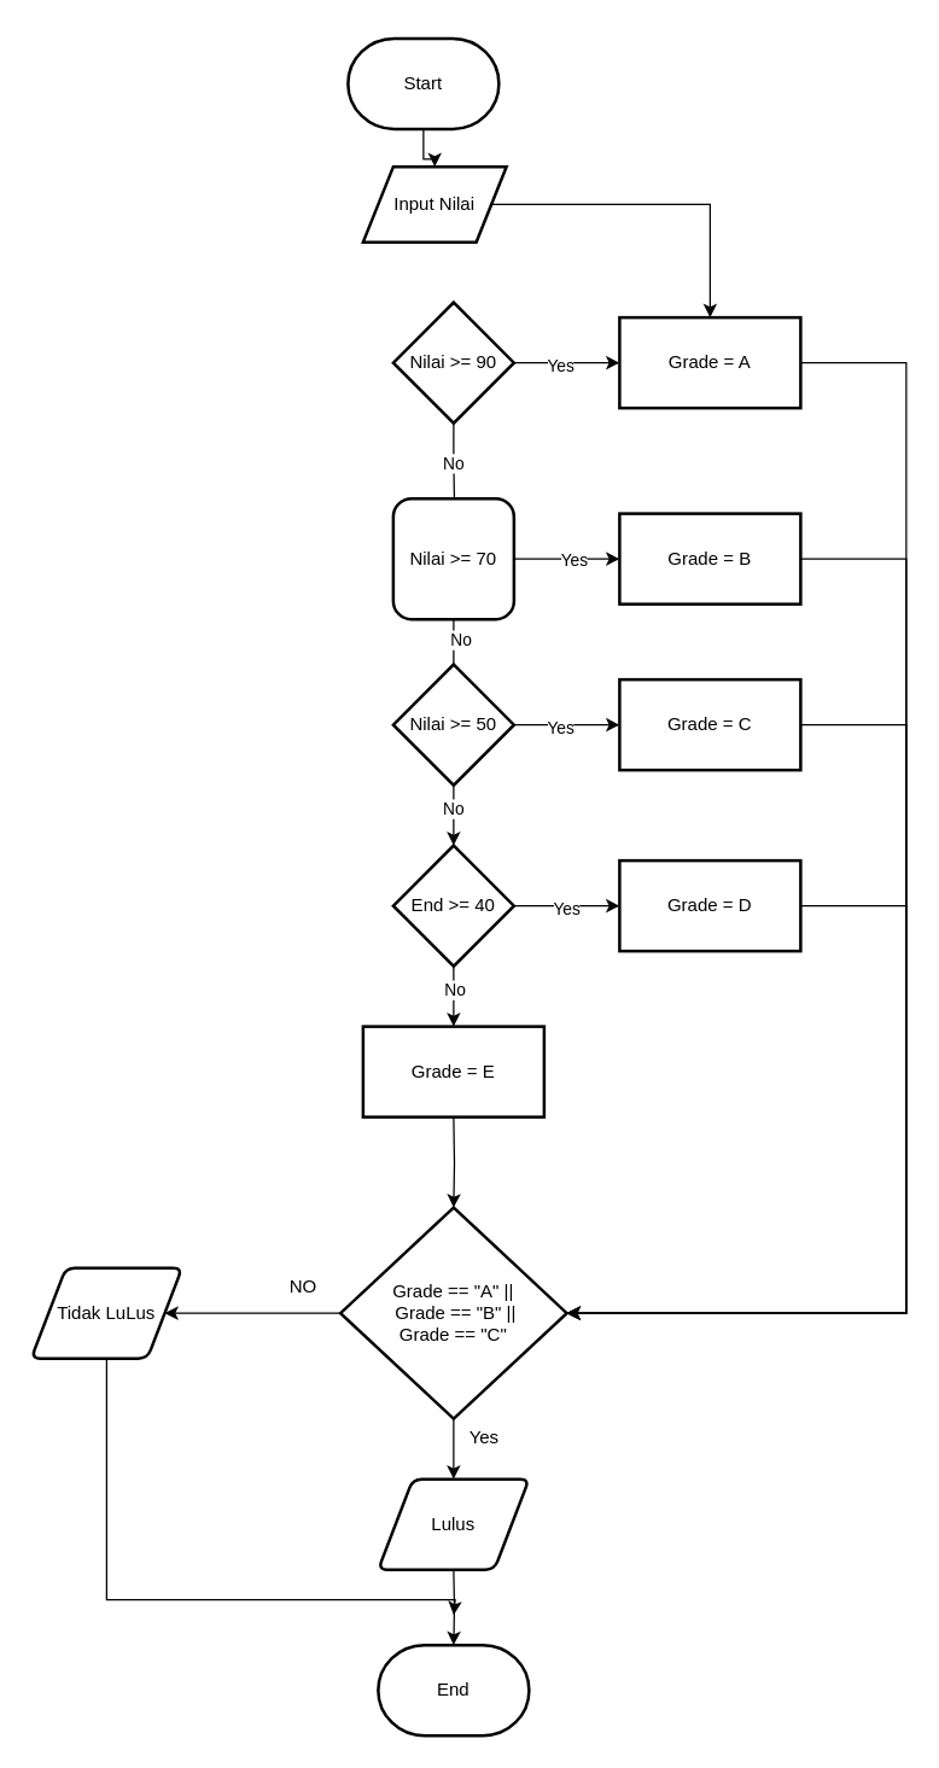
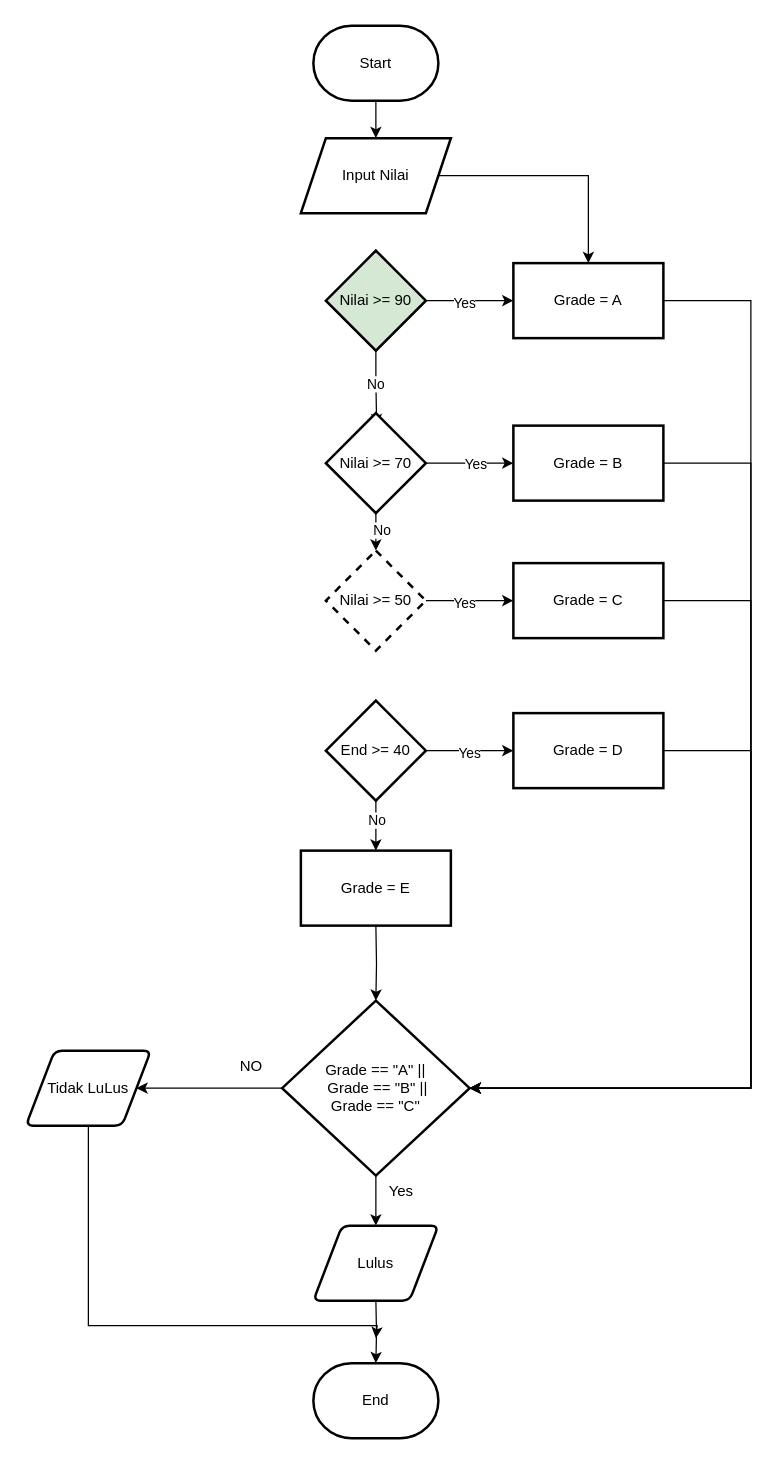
  <mxCell id="0" />
  <mxCell id="1" parent="0" />
  <mxCell id="2" value="" style="edgeStyle=orthogonalEdgeStyle;rounded=0;orthogonalLoop=1;jettySize=auto;html=1;" edge="1" parent="1" source="3" target="6"><mxGeometry relative="1" as="geometry" /></mxCell>
- <mxCell id="3" value="Start" style="strokeWidth=2;html=1;shape=mxgraph.flowchart.terminator;whiteSpace=wrap;" vertex="1" parent="1"><mxGeometry x="230" y="25" width="100" height="60" as="geometry" /></mxCell>
+ <mxCell id="3" value="Start" style="strokeWidth=2;html=1;shape=mxgraph.flowchart.terminator;whiteSpace=wrap;" vertex="1" parent="1"><mxGeometry x="250" y="20" width="100" height="60" as="geometry" /></mxCell>
  <mxCell id="4" value="End" style="strokeWidth=2;html=1;shape=mxgraph.flowchart.terminator;whiteSpace=wrap;" vertex="1" parent="1"><mxGeometry x="250" y="1090" width="100" height="60" as="geometry" /></mxCell>
  <mxCell id="5" value="" style="edgeStyle=orthogonalEdgeStyle;rounded=0;orthogonalLoop=1;jettySize=auto;html=1;" edge="1" parent="1" source="6" target="41"><mxGeometry relative="1" as="geometry" /></mxCell>
- <mxCell id="6" value="Input Nilai" style="shape=parallelogram;perimeter=parallelogramPerimeter;whiteSpace=wrap;html=1;fixedSize=1;strokeWidth=2;" vertex="1" parent="1"><mxGeometry x="240" y="110" width="95" height="50" as="geometry" /></mxCell>
+ <mxCell id="6" value="Input Nilai" style="shape=parallelogram;perimeter=parallelogramPerimeter;whiteSpace=wrap;html=1;fixedSize=1;strokeWidth=2;" vertex="1" parent="1"><mxGeometry x="240" y="110" width="120" height="60" as="geometry" /></mxCell>
  <mxCell id="7" value="" style="edgeStyle=orthogonalEdgeStyle;rounded=0;orthogonalLoop=1;jettySize=auto;html=1;" edge="1" parent="1" source="11"><mxGeometry relative="1" as="geometry"><mxPoint x="410" y="240" as="targetPoint" /></mxGeometry></mxCell>
  <mxCell id="8" value="Yes" style="edgeLabel;html=1;align=center;verticalAlign=middle;resizable=0;points=[];" vertex="1" connectable="0" parent="7"><mxGeometry x="-0.152" y="-1" relative="1" as="geometry"><mxPoint as="offset" /></mxGeometry></mxCell>
  <mxCell id="9" style="edgeStyle=orthogonalEdgeStyle;rounded=0;orthogonalLoop=1;jettySize=auto;html=1;exitX=0.5;exitY=1;exitDx=0;exitDy=0;entryX=0.508;entryY=0.121;entryDx=0;entryDy=0;entryPerimeter=0;" edge="1" parent="1" source="11" target="16"><mxGeometry relative="1" as="geometry" /></mxCell>
  <mxCell id="10" value="No" style="edgeLabel;html=1;align=center;verticalAlign=middle;resizable=0;points=[];" vertex="1" connectable="0" parent="9"><mxGeometry x="-0.171" y="-2" relative="1" as="geometry"><mxPoint x="-1" y="-1" as="offset" /></mxGeometry></mxCell>
- <mxCell id="11" value="Nilai &amp;gt;= 90" style="rhombus;whiteSpace=wrap;html=1;strokeWidth=2;" vertex="1" parent="1"><mxGeometry x="260" y="200" width="80" height="80" as="geometry" /></mxCell>
- <mxCell id="12" value="" style="edgeStyle=orthogonalEdgeStyle;rounded=0;orthogonalLoop=1;jettySize=auto;html=1;endArrow=none;" edge="1" parent="1" source="16" target="21"><mxGeometry relative="1" as="geometry" /></mxCell>
+ <mxCell id="11" value="Nilai &amp;gt;= 90" style="rhombus;whiteSpace=wrap;html=1;strokeWidth=2;fillColor=#d5e8d4;" vertex="1" parent="1"><mxGeometry x="260" y="200" width="80" height="80" as="geometry" /></mxCell>
+ <mxCell id="12" value="" style="edgeStyle=orthogonalEdgeStyle;rounded=0;orthogonalLoop=1;jettySize=auto;html=1;" edge="1" parent="1" source="16" target="21"><mxGeometry relative="1" as="geometry" /></mxCell>
  <mxCell id="13" value="No" style="edgeLabel;html=1;align=center;verticalAlign=middle;resizable=0;points=[];" vertex="1" connectable="0" parent="12"><mxGeometry x="0.32" y="4" relative="1" as="geometry"><mxPoint as="offset" /></mxGeometry></mxCell>
  <mxCell id="14" value="" style="edgeStyle=orthogonalEdgeStyle;rounded=0;orthogonalLoop=1;jettySize=auto;html=1;" edge="1" parent="1" source="16"><mxGeometry relative="1" as="geometry"><mxPoint x="410" y="370" as="targetPoint" /></mxGeometry></mxCell>
  <mxCell id="15" value="Yes" style="edgeLabel;html=1;align=center;verticalAlign=middle;resizable=0;points=[];" vertex="1" connectable="0" parent="14"><mxGeometry x="-0.009" y="4" relative="1" as="geometry"><mxPoint as="offset" /></mxGeometry></mxCell>
- <mxCell id="16" value="Nilai &amp;gt;= 70" style="whiteSpace=wrap;html=1;strokeWidth=2;rounded=1;" vertex="1" parent="1"><mxGeometry x="260" y="330" width="80" height="80" as="geometry" /></mxCell>
- <mxCell id="17" value="" style="edgeStyle=orthogonalEdgeStyle;rounded=0;orthogonalLoop=1;jettySize=auto;html=1;" edge="1" parent="1" source="21" target="26"><mxGeometry relative="1" as="geometry" /></mxCell>
- <mxCell id="18" value="No" style="edgeLabel;html=1;align=center;verticalAlign=middle;resizable=0;points=[];" vertex="1" connectable="0" parent="17"><mxGeometry x="-0.25" y="-1" relative="1" as="geometry"><mxPoint as="offset" /></mxGeometry></mxCell>
+ <mxCell id="16" value="Nilai &amp;gt;= 70" style="rhombus;whiteSpace=wrap;html=1;strokeWidth=2;" vertex="1" parent="1"><mxGeometry x="260" y="330" width="80" height="80" as="geometry" /></mxCell>
  <mxCell id="19" value="" style="edgeStyle=orthogonalEdgeStyle;rounded=0;orthogonalLoop=1;jettySize=auto;html=1;" edge="1" parent="1" source="21"><mxGeometry relative="1" as="geometry"><mxPoint x="410" y="480" as="targetPoint" /></mxGeometry></mxCell>
  <mxCell id="20" value="Yes" style="edgeLabel;html=1;align=center;verticalAlign=middle;resizable=0;points=[];" vertex="1" connectable="0" parent="19"><mxGeometry x="-0.152" y="-1" relative="1" as="geometry"><mxPoint as="offset" /></mxGeometry></mxCell>
- <mxCell id="21" value="Nilai &amp;gt;= 50" style="rhombus;whiteSpace=wrap;html=1;strokeWidth=2;" vertex="1" parent="1"><mxGeometry x="260" y="440" width="80" height="80" as="geometry" /></mxCell>
+ <mxCell id="21" value="Nilai &amp;gt;= 50" style="rhombus;whiteSpace=wrap;html=1;strokeWidth=2;dashed=1;" vertex="1" parent="1"><mxGeometry x="260" y="440" width="80" height="80" as="geometry" /></mxCell>
  <mxCell id="22" value="" style="edgeStyle=orthogonalEdgeStyle;rounded=0;orthogonalLoop=1;jettySize=auto;html=1;" edge="1" parent="1" source="26"><mxGeometry relative="1" as="geometry"><mxPoint x="410" y="600" as="targetPoint" /></mxGeometry></mxCell>
  <mxCell id="23" value="Yes" style="edgeLabel;html=1;align=center;verticalAlign=middle;resizable=0;points=[];" vertex="1" connectable="0" parent="22"><mxGeometry x="-0.038" y="-1" relative="1" as="geometry"><mxPoint as="offset" /></mxGeometry></mxCell>
  <mxCell id="24" value="" style="edgeStyle=orthogonalEdgeStyle;rounded=0;orthogonalLoop=1;jettySize=auto;html=1;" edge="1" parent="1" source="26"><mxGeometry relative="1" as="geometry"><mxPoint x="300" y="680" as="targetPoint" /></mxGeometry></mxCell>
  <mxCell id="25" value="No" style="edgeLabel;html=1;align=center;verticalAlign=middle;resizable=0;points=[];" vertex="1" connectable="0" parent="24"><mxGeometry x="-0.283" relative="1" as="geometry"><mxPoint as="offset" /></mxGeometry></mxCell>
  <mxCell id="26" value="End &amp;gt;= 40" style="rhombus;whiteSpace=wrap;html=1;strokeWidth=2;" vertex="1" parent="1"><mxGeometry x="260" y="560" width="80" height="80" as="geometry" /></mxCell>
  <mxCell id="27" style="edgeStyle=orthogonalEdgeStyle;rounded=0;orthogonalLoop=1;jettySize=auto;html=1;exitX=1;exitY=0.5;exitDx=0;exitDy=0;entryX=1;entryY=0.5;entryDx=0;entryDy=0;" edge="1" parent="1" target="34"><mxGeometry relative="1" as="geometry"><mxPoint x="510" y="240" as="sourcePoint" /><Array as="points"><mxPoint x="600" y="240" /><mxPoint x="600" y="870" /></Array></mxGeometry></mxCell>
  <mxCell id="28" style="edgeStyle=orthogonalEdgeStyle;rounded=0;orthogonalLoop=1;jettySize=auto;html=1;exitX=1;exitY=0.5;exitDx=0;exitDy=0;entryX=1;entryY=0.5;entryDx=0;entryDy=0;" edge="1" parent="1" target="34"><mxGeometry relative="1" as="geometry"><mxPoint x="510" y="370" as="sourcePoint" /><Array as="points"><mxPoint x="600" y="370" /><mxPoint x="600" y="870" /></Array></mxGeometry></mxCell>
  <mxCell id="29" style="edgeStyle=orthogonalEdgeStyle;rounded=0;orthogonalLoop=1;jettySize=auto;html=1;exitX=1;exitY=0.5;exitDx=0;exitDy=0;entryX=1;entryY=0.5;entryDx=0;entryDy=0;" edge="1" parent="1" target="34"><mxGeometry relative="1" as="geometry"><mxPoint x="510" y="480" as="sourcePoint" /><Array as="points"><mxPoint x="600" y="480" /><mxPoint x="600" y="870" /></Array></mxGeometry></mxCell>
  <mxCell id="30" style="edgeStyle=orthogonalEdgeStyle;rounded=0;orthogonalLoop=1;jettySize=auto;html=1;exitX=1;exitY=0.5;exitDx=0;exitDy=0;entryX=1;entryY=0.5;entryDx=0;entryDy=0;" edge="1" parent="1" target="34"><mxGeometry relative="1" as="geometry"><mxPoint x="510" y="600" as="sourcePoint" /><Array as="points"><mxPoint x="600" y="600" /><mxPoint x="600" y="870" /></Array></mxGeometry></mxCell>
  <mxCell id="31" value="" style="edgeStyle=orthogonalEdgeStyle;rounded=0;orthogonalLoop=1;jettySize=auto;html=1;" edge="1" parent="1" target="34"><mxGeometry relative="1" as="geometry"><mxPoint x="300" y="740" as="sourcePoint" /></mxGeometry></mxCell>
  <mxCell id="32" value="" style="edgeStyle=orthogonalEdgeStyle;rounded=0;orthogonalLoop=1;jettySize=auto;html=1;" edge="1" parent="1" source="34"><mxGeometry relative="1" as="geometry"><mxPoint x="300" y="980" as="targetPoint" /></mxGeometry></mxCell>
  <mxCell id="33" value="" style="edgeStyle=orthogonalEdgeStyle;rounded=0;orthogonalLoop=1;jettySize=auto;html=1;entryX=1;entryY=0.5;entryDx=0;entryDy=0;" edge="1" parent="1" source="34" target="39"><mxGeometry relative="1" as="geometry"><mxPoint x="130" y="870" as="targetPoint" /></mxGeometry></mxCell>
  <mxCell id="34" value="Grade == &quot;A&quot; ||&lt;br&gt;&amp;nbsp;Grade == &quot;B&quot; ||&lt;br&gt;Grade == &quot;C&quot;" style="rhombus;whiteSpace=wrap;html=1;strokeWidth=2;" vertex="1" parent="1"><mxGeometry x="225" y="800" width="150" height="140" as="geometry" /></mxCell>
  <mxCell id="35" value="" style="edgeStyle=orthogonalEdgeStyle;rounded=0;orthogonalLoop=1;jettySize=auto;html=1;" edge="1" parent="1" target="4"><mxGeometry relative="1" as="geometry"><mxPoint x="300" y="1040" as="sourcePoint" /></mxGeometry></mxCell>
  <mxCell id="36" style="edgeStyle=orthogonalEdgeStyle;rounded=0;orthogonalLoop=1;jettySize=auto;html=1;exitX=0.5;exitY=1;exitDx=0;exitDy=0;" edge="1" parent="1"><mxGeometry relative="1" as="geometry"><mxPoint x="300" y="1070" as="targetPoint" /><mxPoint x="70" y="900" as="sourcePoint" /><Array as="points"><mxPoint x="70" y="1060" /><mxPoint x="301" y="1060" /></Array></mxGeometry></mxCell>
  <mxCell id="37" value="NO" style="text;html=1;align=center;verticalAlign=middle;resizable=0;points=[];autosize=1;strokeColor=none;fillColor=none;" vertex="1" parent="1"><mxGeometry x="180" y="838" width="40" height="30" as="geometry" /></mxCell>
  <mxCell id="38" value="Yes" style="text;html=1;align=center;verticalAlign=middle;resizable=0;points=[];autosize=1;strokeColor=none;fillColor=none;" vertex="1" parent="1"><mxGeometry x="300" y="938" width="40" height="30" as="geometry" /></mxCell>
  <mxCell id="39" value="Tidak LuLus" style="shape=parallelogram;html=1;strokeWidth=2;perimeter=parallelogramPerimeter;whiteSpace=wrap;rounded=1;arcSize=12;size=0.23;strokeColor=default;fontFamily=Helvetica;fontSize=12;fontColor=default;fillColor=default;" vertex="1" parent="1"><mxGeometry x="20" y="840" width="100" height="60" as="geometry" /></mxCell>
  <mxCell id="40" value="Lulus" style="shape=parallelogram;html=1;strokeWidth=2;perimeter=parallelogramPerimeter;whiteSpace=wrap;rounded=1;arcSize=12;size=0.23;strokeColor=default;fontFamily=Helvetica;fontSize=12;fontColor=default;fillColor=default;" vertex="1" parent="1"><mxGeometry x="250" y="980" width="100" height="60" as="geometry" /></mxCell>
  <mxCell id="41" value="Grade = A" style="rounded=0;whiteSpace=wrap;html=1;strokeColor=default;strokeWidth=2;fontFamily=Helvetica;fontSize=12;fontColor=default;fillColor=default;" vertex="1" parent="1"><mxGeometry x="410" y="210" width="120" height="60" as="geometry" /></mxCell>
  <mxCell id="42" value="Grade = C" style="rounded=0;whiteSpace=wrap;html=1;strokeColor=default;strokeWidth=2;fontFamily=Helvetica;fontSize=12;fontColor=default;fillColor=default;" vertex="1" parent="1"><mxGeometry x="410" y="450" width="120" height="60" as="geometry" /></mxCell>
  <mxCell id="43" value="Grade = D" style="rounded=0;whiteSpace=wrap;html=1;strokeColor=default;strokeWidth=2;fontFamily=Helvetica;fontSize=12;fontColor=default;fillColor=default;" vertex="1" parent="1"><mxGeometry x="410" y="570" width="120" height="60" as="geometry" /></mxCell>
  <mxCell id="44" value="Grade = E" style="rounded=0;whiteSpace=wrap;html=1;strokeColor=default;strokeWidth=2;fontFamily=Helvetica;fontSize=12;fontColor=default;fillColor=default;" vertex="1" parent="1"><mxGeometry x="240" y="680" width="120" height="60" as="geometry" /></mxCell>
  <mxCell id="45" value="Grade = B" style="rounded=0;whiteSpace=wrap;html=1;strokeColor=default;strokeWidth=2;fontFamily=Helvetica;fontSize=12;fontColor=default;fillColor=default;" vertex="1" parent="1"><mxGeometry x="410" y="340" width="120" height="60" as="geometry" /></mxCell>
